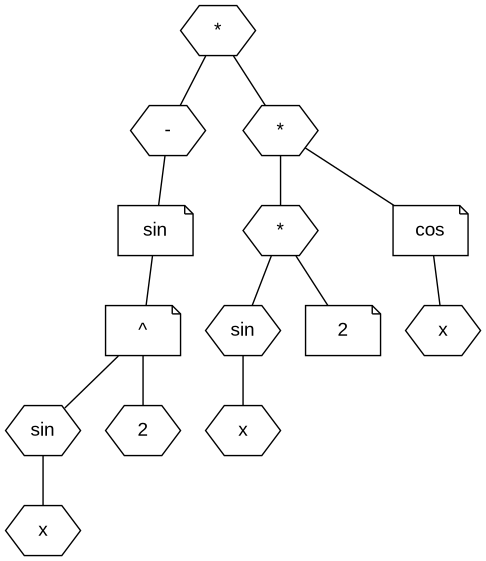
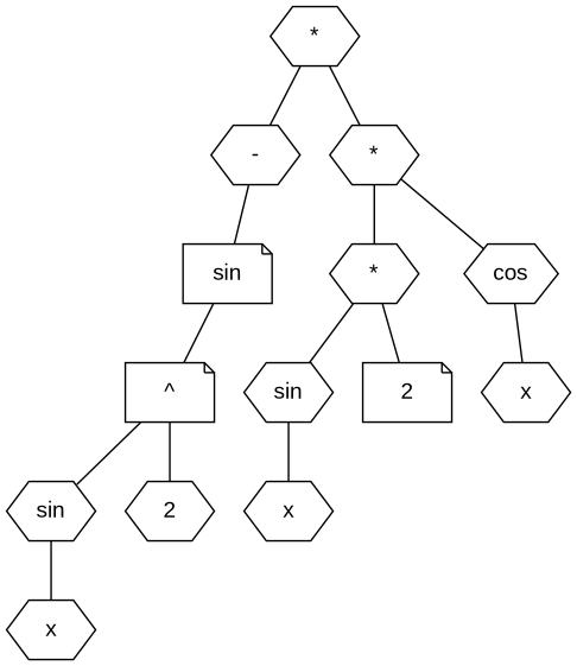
  graph {
    node [fontname=Arial shape=hexagon]
    n1 [label="*"]
    n2 [label="-"]
    n3 [label="*"]
    n4 [label=sin shape=note]
    n5 [label="^" shape=note]
    n6 [label=sin]
    n7 [label=2]
    n8 [label=x]
    n9 [label="*"]
-   n10 [label=cos shape=note]
+   n10 [label=cos]
    n11 [label=sin]
    n12 [label=2 shape=note]
    n13 [label=x]
    n14 [label=x]
    n1 -- n2
    n1 -- n3
    n2 -- n4
    n3 -- n9
    n3 -- n10
    n4 -- n5
    n5 -- n6
    n5 -- n7
    n6 -- n8
    n9 -- n11
    n9 -- n12
    n10 -- n14
    n11 -- n13
  }
